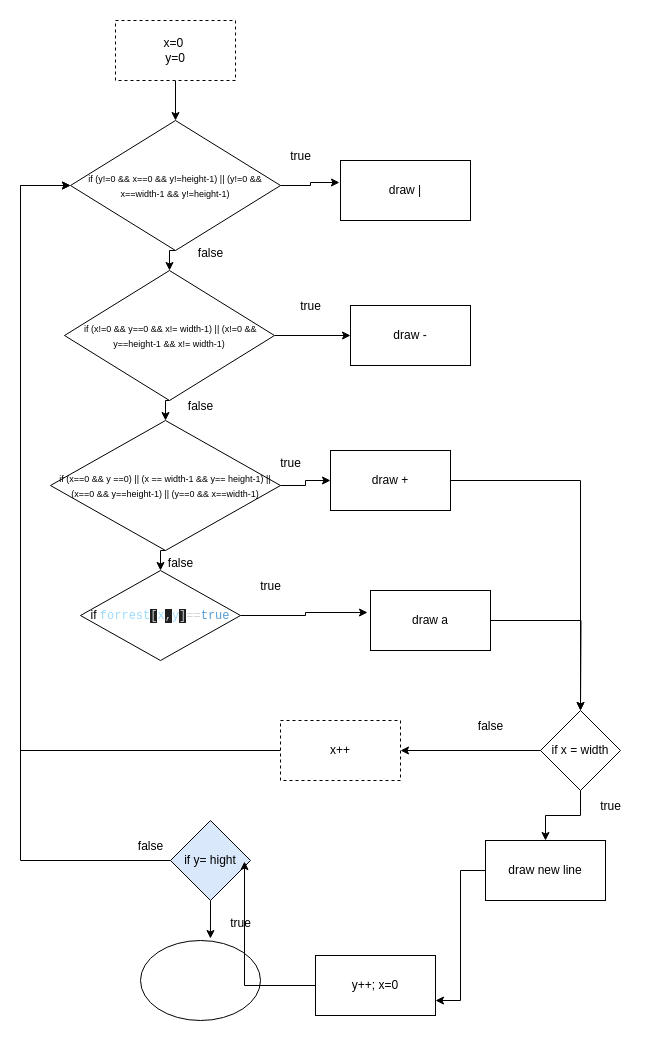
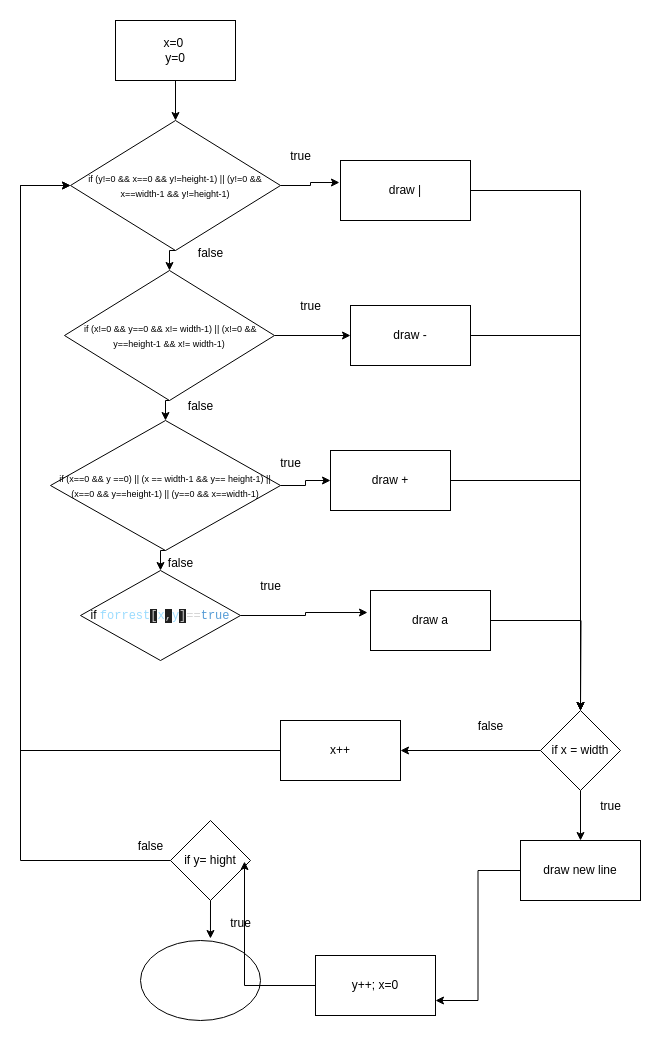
  <mxCell id="0" />
  <mxCell id="1" parent="0" />
  <mxCell id="2" style="edgeStyle=orthogonalEdgeStyle;rounded=0;orthogonalLoop=1;jettySize=auto;html=1;exitX=0.5;exitY=1;exitDx=0;exitDy=0;entryX=0.5;entryY=0;entryDx=0;entryDy=0;" edge="1" parent="1" source="3" target="5"><mxGeometry relative="1" as="geometry" /></mxCell>
- <mxCell id="3" value="x=0&amp;nbsp;&lt;br&gt;y=0" style="rounded=0;whiteSpace=wrap;html=1;dashed=1;" vertex="1" parent="1"><mxGeometry x="115" y="20" width="120" height="60" as="geometry" /></mxCell>
+ <mxCell id="3" value="x=0&amp;nbsp;&lt;br&gt;y=0" style="rounded=0;whiteSpace=wrap;html=1;" vertex="1" parent="1"><mxGeometry x="115" y="20" width="120" height="60" as="geometry" /></mxCell>
  <mxCell id="4" style="edgeStyle=orthogonalEdgeStyle;rounded=0;orthogonalLoop=1;jettySize=auto;html=1;exitX=0.5;exitY=1;exitDx=0;exitDy=0;entryX=0.5;entryY=0;entryDx=0;entryDy=0;" edge="1" parent="1" source="5" target="8"><mxGeometry relative="1" as="geometry" /></mxCell>
  <mxCell id="5" value="&lt;font style=&quot;font-size: 9px;&quot;&gt;if (y!=0 &amp;amp;&amp;amp; x==0 &amp;amp;&amp;amp; y!=height-1) || (y!=0 &amp;amp;&amp;amp; x==width-1 &amp;amp;&amp;amp; y!=height-1)&lt;/font&gt;" style="rhombus;whiteSpace=wrap;html=1;" vertex="1" parent="1"><mxGeometry x="70" y="120" width="210" height="130" as="geometry" /></mxCell>
  <mxCell id="6" style="edgeStyle=orthogonalEdgeStyle;rounded=0;orthogonalLoop=1;jettySize=auto;html=1;exitX=0.5;exitY=1;exitDx=0;exitDy=0;entryX=0.5;entryY=0;entryDx=0;entryDy=0;entryPerimeter=0;" edge="1" parent="1" source="8" target="15"><mxGeometry relative="1" as="geometry" /></mxCell>
  <mxCell id="7" style="edgeStyle=orthogonalEdgeStyle;rounded=0;orthogonalLoop=1;jettySize=auto;html=1;exitX=1;exitY=0.5;exitDx=0;exitDy=0;entryX=0;entryY=0.5;entryDx=0;entryDy=0;" edge="1" parent="1" source="8" target="10"><mxGeometry relative="1" as="geometry" /></mxCell>
  <mxCell id="8" value="&lt;font style=&quot;font-size: 9px;&quot;&gt;&amp;nbsp;if (x!=0 &amp;amp;&amp;amp; y==0 &amp;amp;&amp;amp; x!= width-1) || (x!=0 &amp;amp;&amp;amp; y==height-1 &amp;amp;&amp;amp; x!= width-1)&lt;/font&gt;" style="rhombus;whiteSpace=wrap;html=1;" vertex="1" parent="1"><mxGeometry x="64" y="270" width="210" height="130" as="geometry" /></mxCell>
+ <mxCell id="9" style="edgeStyle=orthogonalEdgeStyle;rounded=0;orthogonalLoop=1;jettySize=auto;html=1;entryX=0.5;entryY=0;entryDx=0;entryDy=0;" edge="1" parent="1" source="10" target="32"><mxGeometry relative="1" as="geometry"><mxPoint x="580" y="335" as="targetPoint" /></mxGeometry></mxCell>
  <mxCell id="10" value="&lt;div&gt;draw -&lt;/div&gt;" style="rounded=0;whiteSpace=wrap;html=1;" vertex="1" parent="1"><mxGeometry x="350" y="305" width="120" height="60" as="geometry" /></mxCell>
+ <mxCell id="11" style="edgeStyle=orthogonalEdgeStyle;rounded=0;orthogonalLoop=1;jettySize=auto;html=1;exitX=1;exitY=0.5;exitDx=0;exitDy=0;entryX=0.5;entryY=0;entryDx=0;entryDy=0;" edge="1" parent="1" source="12" target="32"><mxGeometry relative="1" as="geometry" /></mxCell>
  <mxCell id="12" value="&lt;div&gt;draw |&lt;/div&gt;" style="whiteSpace=wrap;html=1;" vertex="1" parent="1"><mxGeometry x="340" y="160" width="130" height="60" as="geometry" /></mxCell>
  <mxCell id="13" style="edgeStyle=orthogonalEdgeStyle;rounded=0;orthogonalLoop=1;jettySize=auto;html=1;exitX=0.5;exitY=1;exitDx=0;exitDy=0;entryX=0.5;entryY=0;entryDx=0;entryDy=0;" edge="1" parent="1" source="15" target="18"><mxGeometry relative="1" as="geometry" /></mxCell>
  <mxCell id="14" style="edgeStyle=orthogonalEdgeStyle;rounded=0;orthogonalLoop=1;jettySize=auto;html=1;exitX=1;exitY=0.5;exitDx=0;exitDy=0;entryX=0;entryY=0.5;entryDx=0;entryDy=0;" edge="1" parent="1" source="15" target="17"><mxGeometry relative="1" as="geometry" /></mxCell>
  <mxCell id="15" value="&lt;font style=&quot;font-size: 9px;&quot;&gt;if (x==0 &amp;amp;&amp;amp; y ==0) || (x == width-1 &amp;amp;&amp;amp; y== height-1) || (x==0 &amp;amp;&amp;amp; y==height-1) || (y==0 &amp;amp;&amp;amp; x==width-1)&lt;/font&gt;" style="rhombus;whiteSpace=wrap;html=1;" vertex="1" parent="1"><mxGeometry x="50" y="420" width="230" height="130" as="geometry" /></mxCell>
  <mxCell id="16" style="edgeStyle=orthogonalEdgeStyle;rounded=0;orthogonalLoop=1;jettySize=auto;html=1;exitX=1;exitY=0.5;exitDx=0;exitDy=0;entryX=0.5;entryY=0;entryDx=0;entryDy=0;" edge="1" parent="1" source="17" target="32"><mxGeometry relative="1" as="geometry"><mxPoint x="580" y="480" as="targetPoint" /></mxGeometry></mxCell>
  <mxCell id="17" value="draw +" style="whiteSpace=wrap;html=1;" vertex="1" parent="1"><mxGeometry x="330" y="450" width="120" height="60" as="geometry" /></mxCell>
  <mxCell id="18" value="if&amp;nbsp;&lt;span style=&quot;font-family: Menlo, Monaco, &amp;quot;Courier New&amp;quot;, monospace; white-space: pre; color: rgb(156, 220, 254);&quot;&gt;forrest&lt;/span&gt;&lt;span style=&quot;background-color: rgb(31, 31, 31); color: rgb(204, 204, 204); font-family: Menlo, Monaco, &amp;quot;Courier New&amp;quot;, monospace; white-space: pre;&quot;&gt;[&lt;/span&gt;&lt;span style=&quot;font-family: Menlo, Monaco, &amp;quot;Courier New&amp;quot;, monospace; white-space: pre; color: rgb(156, 220, 254);&quot;&gt;x&lt;/span&gt;&lt;span style=&quot;background-color: rgb(31, 31, 31); color: rgb(204, 204, 204); font-family: Menlo, Monaco, &amp;quot;Courier New&amp;quot;, monospace; white-space: pre;&quot;&gt;,&lt;/span&gt;&lt;span style=&quot;font-family: Menlo, Monaco, &amp;quot;Courier New&amp;quot;, monospace; white-space: pre; color: rgb(156, 220, 254);&quot;&gt;y&lt;/span&gt;&lt;span style=&quot;background-color: rgb(31, 31, 31); color: rgb(204, 204, 204); font-family: Menlo, Monaco, &amp;quot;Courier New&amp;quot;, monospace; white-space: pre;&quot;&gt;]&lt;/span&gt;&lt;span style=&quot;font-family: Menlo, Monaco, &amp;quot;Courier New&amp;quot;, monospace; white-space: pre; color: rgb(212, 212, 212);&quot;&gt;==&lt;/span&gt;&lt;span style=&quot;font-family: Menlo, Monaco, &amp;quot;Courier New&amp;quot;, monospace; white-space: pre; color: rgb(86, 156, 214);&quot;&gt;true&lt;/span&gt;" style="rhombus;whiteSpace=wrap;html=1;" vertex="1" parent="1"><mxGeometry x="80" y="570" width="160" height="90" as="geometry" /></mxCell>
  <mxCell id="19" style="edgeStyle=orthogonalEdgeStyle;rounded=0;orthogonalLoop=1;jettySize=auto;html=1;exitX=1;exitY=0.5;exitDx=0;exitDy=0;" edge="1" parent="1" source="20"><mxGeometry relative="1" as="geometry"><mxPoint x="580" y="710" as="targetPoint" /></mxGeometry></mxCell>
  <mxCell id="20" value="draw a" style="whiteSpace=wrap;html=1;" vertex="1" parent="1"><mxGeometry x="370" y="590" width="120" height="60" as="geometry" /></mxCell>
  <mxCell id="21" style="edgeStyle=orthogonalEdgeStyle;rounded=0;orthogonalLoop=1;jettySize=auto;html=1;exitX=1;exitY=0.5;exitDx=0;exitDy=0;entryX=-0.008;entryY=0.367;entryDx=0;entryDy=0;entryPerimeter=0;" edge="1" parent="1" source="5" target="12"><mxGeometry relative="1" as="geometry" /></mxCell>
  <mxCell id="22" style="edgeStyle=orthogonalEdgeStyle;rounded=0;orthogonalLoop=1;jettySize=auto;html=1;exitX=1;exitY=0.5;exitDx=0;exitDy=0;entryX=-0.025;entryY=0.367;entryDx=0;entryDy=0;entryPerimeter=0;" edge="1" parent="1" source="18" target="20"><mxGeometry relative="1" as="geometry" /></mxCell>
  <mxCell id="23" value="false" style="text;html=1;align=center;verticalAlign=middle;resizable=0;points=[];autosize=1;strokeColor=none;fillColor=none;" vertex="1" parent="1"><mxGeometry x="185" y="238" width="50" height="30" as="geometry" /></mxCell>
  <mxCell id="24" value="false&lt;div&gt;&lt;br&gt;&lt;/div&gt;" style="text;html=1;align=center;verticalAlign=middle;resizable=0;points=[];autosize=1;strokeColor=none;fillColor=none;" vertex="1" parent="1"><mxGeometry x="175" y="393" width="50" height="40" as="geometry" /></mxCell>
  <mxCell id="25" value="false" style="text;html=1;align=center;verticalAlign=middle;resizable=0;points=[];autosize=1;strokeColor=none;fillColor=none;" vertex="1" parent="1"><mxGeometry x="155" y="548" width="50" height="30" as="geometry" /></mxCell>
  <mxCell id="26" value="true&lt;div&gt;&lt;br&gt;&lt;/div&gt;" style="text;html=1;align=center;verticalAlign=middle;resizable=0;points=[];autosize=1;strokeColor=none;fillColor=none;" vertex="1" parent="1"><mxGeometry x="280" y="143" width="40" height="40" as="geometry" /></mxCell>
  <mxCell id="27" value="true&lt;div&gt;&lt;br&gt;&lt;/div&gt;" style="text;html=1;align=center;verticalAlign=middle;resizable=0;points=[];autosize=1;strokeColor=none;fillColor=none;" vertex="1" parent="1"><mxGeometry x="290" y="293" width="40" height="40" as="geometry" /></mxCell>
  <mxCell id="28" value="true" style="text;html=1;align=center;verticalAlign=middle;resizable=0;points=[];autosize=1;strokeColor=none;fillColor=none;" vertex="1" parent="1"><mxGeometry x="270" y="448" width="40" height="30" as="geometry" /></mxCell>
  <mxCell id="29" value="true&lt;div&gt;&lt;br&gt;&lt;/div&gt;" style="text;html=1;align=center;verticalAlign=middle;resizable=0;points=[];autosize=1;strokeColor=none;fillColor=none;" vertex="1" parent="1"><mxGeometry x="250" y="573" width="40" height="40" as="geometry" /></mxCell>
  <mxCell id="30" style="edgeStyle=orthogonalEdgeStyle;rounded=0;orthogonalLoop=1;jettySize=auto;html=1;exitX=0;exitY=0.5;exitDx=0;exitDy=0;entryX=1;entryY=0.5;entryDx=0;entryDy=0;" edge="1" parent="1" source="32" target="34"><mxGeometry relative="1" as="geometry" /></mxCell>
  <mxCell id="31" style="edgeStyle=orthogonalEdgeStyle;rounded=0;orthogonalLoop=1;jettySize=auto;html=1;exitX=0.5;exitY=1;exitDx=0;exitDy=0;entryX=0.5;entryY=0;entryDx=0;entryDy=0;" edge="1" parent="1" source="32" target="36"><mxGeometry relative="1" as="geometry" /></mxCell>
  <mxCell id="32" value="if x = width" style="rhombus;whiteSpace=wrap;html=1;" vertex="1" parent="1"><mxGeometry x="540" y="710" width="80" height="80" as="geometry" /></mxCell>
  <mxCell id="33" style="edgeStyle=orthogonalEdgeStyle;rounded=0;orthogonalLoop=1;jettySize=auto;html=1;exitX=0;exitY=0.5;exitDx=0;exitDy=0;entryX=0;entryY=0.5;entryDx=0;entryDy=0;" edge="1" parent="1" source="34" target="5"><mxGeometry relative="1" as="geometry"><mxPoint x="-30" y="180" as="targetPoint" /><Array as="points"><mxPoint x="20" y="750" /><mxPoint x="20" y="185" /></Array></mxGeometry></mxCell>
- <mxCell id="34" value="x++" style="whiteSpace=wrap;html=1;dashed=1;" vertex="1" parent="1"><mxGeometry x="280" y="720" width="120" height="60" as="geometry" /></mxCell>
+ <mxCell id="34" value="x++" style="whiteSpace=wrap;html=1;" vertex="1" parent="1"><mxGeometry x="280" y="720" width="120" height="60" as="geometry" /></mxCell>
  <mxCell id="35" style="edgeStyle=orthogonalEdgeStyle;rounded=0;orthogonalLoop=1;jettySize=auto;html=1;exitX=0;exitY=0.5;exitDx=0;exitDy=0;entryX=1;entryY=0.75;entryDx=0;entryDy=0;" edge="1" parent="1" source="36" target="37"><mxGeometry relative="1" as="geometry" /></mxCell>
- <mxCell id="36" value="draw new line" style="whiteSpace=wrap;html=1;" vertex="1" parent="1"><mxGeometry x="485" y="840" width="120" height="60" as="geometry" /></mxCell>
+ <mxCell id="36" value="draw new line" style="whiteSpace=wrap;html=1;" vertex="1" parent="1"><mxGeometry x="520" y="840" width="120" height="60" as="geometry" /></mxCell>
  <mxCell id="37" value="y++; x=0" style="whiteSpace=wrap;html=1;" vertex="1" parent="1"><mxGeometry x="315" y="955" width="120" height="60" as="geometry" /></mxCell>
  <mxCell id="38" style="edgeStyle=orthogonalEdgeStyle;rounded=0;orthogonalLoop=1;jettySize=auto;html=1;exitX=0;exitY=0.5;exitDx=0;exitDy=0;entryX=0;entryY=0.5;entryDx=0;entryDy=0;" edge="1" parent="1" source="39" target="5"><mxGeometry relative="1" as="geometry"><mxPoint x="20" y="180" as="targetPoint" /><Array as="points"><mxPoint x="20" y="860" /><mxPoint x="20" y="185" /></Array></mxGeometry></mxCell>
- <mxCell id="39" value="if y= hight" style="rhombus;whiteSpace=wrap;html=1;fillColor=#dae8fc;" vertex="1" parent="1"><mxGeometry x="170" y="820" width="80" height="80" as="geometry" /></mxCell>
+ <mxCell id="39" value="if y= hight" style="rhombus;whiteSpace=wrap;html=1;" vertex="1" parent="1"><mxGeometry x="170" y="820" width="80" height="80" as="geometry" /></mxCell>
  <mxCell id="40" value="" style="ellipse;whiteSpace=wrap;html=1;" vertex="1" parent="1"><mxGeometry x="140" y="940" width="120" height="80" as="geometry" /></mxCell>
  <mxCell id="41" value="" style="endArrow=classic;html=1;rounded=0;strokeColor=none;" edge="1" parent="1"><mxGeometry width="50" height="50" relative="1" as="geometry"><mxPoint x="100" y="730" as="sourcePoint" /><mxPoint x="150" y="680" as="targetPoint" /></mxGeometry></mxCell>
  <mxCell id="42" style="edgeStyle=orthogonalEdgeStyle;rounded=0;orthogonalLoop=1;jettySize=auto;html=1;exitX=0;exitY=0.5;exitDx=0;exitDy=0;entryX=0.925;entryY=0.513;entryDx=0;entryDy=0;entryPerimeter=0;" edge="1" parent="1" source="37" target="39"><mxGeometry relative="1" as="geometry" /></mxCell>
  <mxCell id="43" style="edgeStyle=orthogonalEdgeStyle;rounded=0;orthogonalLoop=1;jettySize=auto;html=1;exitX=0.5;exitY=1;exitDx=0;exitDy=0;entryX=0.583;entryY=-0.025;entryDx=0;entryDy=0;entryPerimeter=0;" edge="1" parent="1" source="39" target="40"><mxGeometry relative="1" as="geometry" /></mxCell>
  <mxCell id="44" value="false&lt;div&gt;&lt;br&gt;&lt;/div&gt;" style="text;html=1;align=center;verticalAlign=middle;resizable=0;points=[];autosize=1;strokeColor=none;fillColor=none;" vertex="1" parent="1"><mxGeometry x="465" y="713" width="50" height="40" as="geometry" /></mxCell>
  <mxCell id="45" value="false&lt;div&gt;&lt;br&gt;&lt;/div&gt;" style="text;html=1;align=center;verticalAlign=middle;resizable=0;points=[];autosize=1;strokeColor=none;fillColor=none;" vertex="1" parent="1"><mxGeometry x="125" y="833" width="50" height="40" as="geometry" /></mxCell>
  <mxCell id="46" value="true" style="text;html=1;align=center;verticalAlign=middle;resizable=0;points=[];autosize=1;strokeColor=none;fillColor=none;" vertex="1" parent="1"><mxGeometry x="220" y="908" width="40" height="30" as="geometry" /></mxCell>
  <mxCell id="47" value="true&lt;div&gt;&lt;br&gt;&lt;/div&gt;" style="text;html=1;align=center;verticalAlign=middle;resizable=0;points=[];autosize=1;strokeColor=none;fillColor=none;" vertex="1" parent="1"><mxGeometry x="590" y="793" width="40" height="40" as="geometry" /></mxCell>
